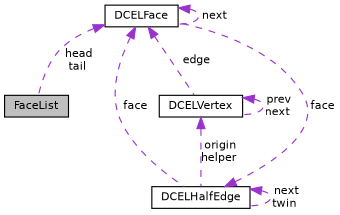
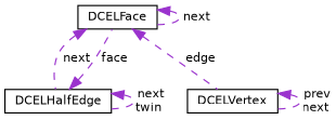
  digraph {
    node [color=black fillcolor=white fontname=Helvetica fontsize=10 shape=record style=filled]
    edge [color=darkorchid3 dir=back fontname=Helvetica fontsize=10 labelfontname=Helvetica labelfontsize=10 style=dashed]
-   n1 [fillcolor=grey75 fontcolor=black height=0.2 label=FaceList width=0.4]
    n2 [height=0.2 label=DCELFace width=0.4]
    n3 [height=0.2 label=DCELHalfEdge width=0.4]
    n4 [height=0.2 label=DCELVertex width=0.4]
-   n2 -> n1 [label=" head\ntail"]
    n2 -> n2 [label=" next"]
-   n2 -> n3 [label=" face"]
+   n2 -> n3 [label=" next"]
    n2 -> n4 [label=" edge"]
    n3 -> n2 [label=" face"]
    n3 -> n3 [label=" next\ntwin"]
-   n4 -> n3 [label=" origin\nhelper"]
    n4 -> n4 [label=" prev\nnext"]
  }
